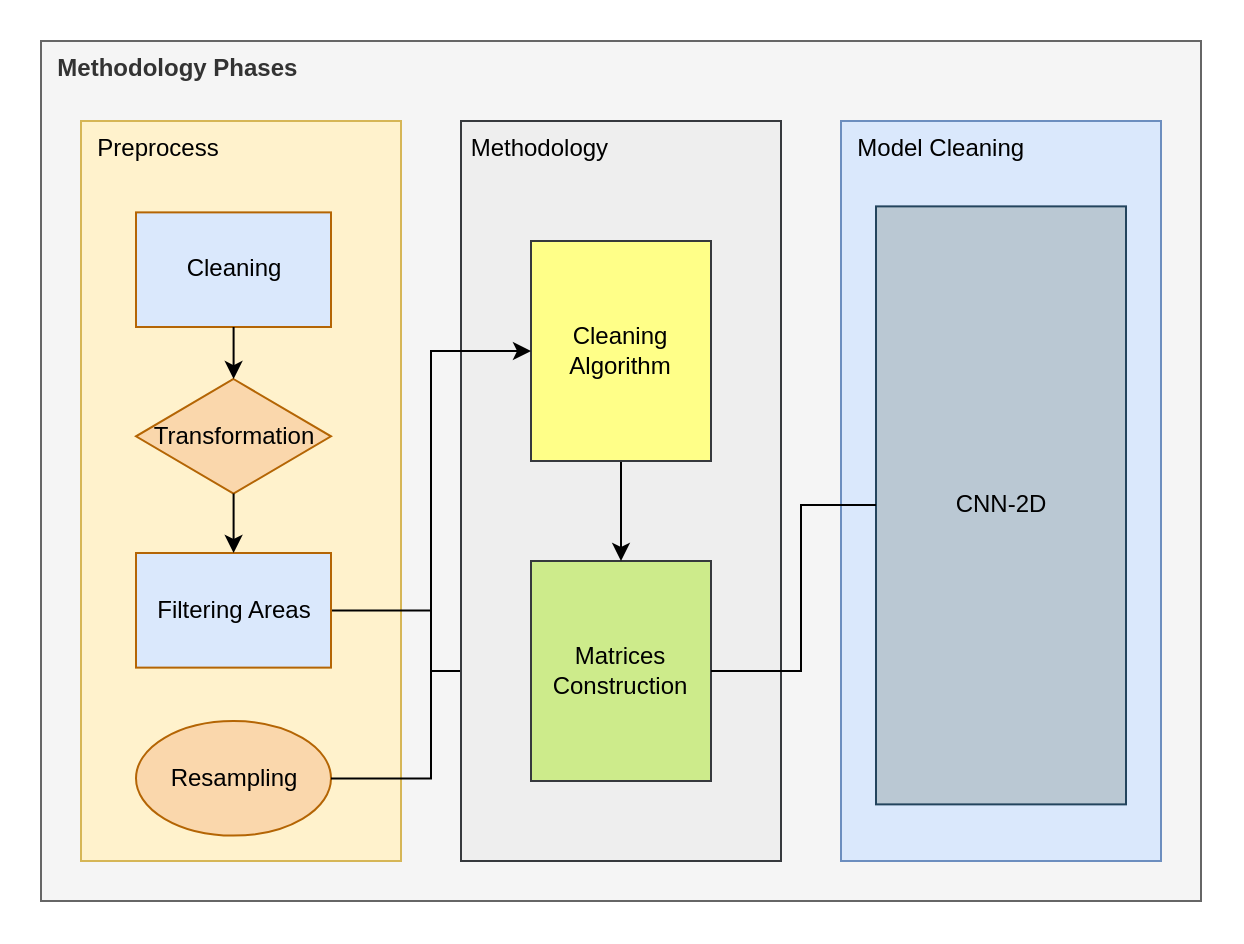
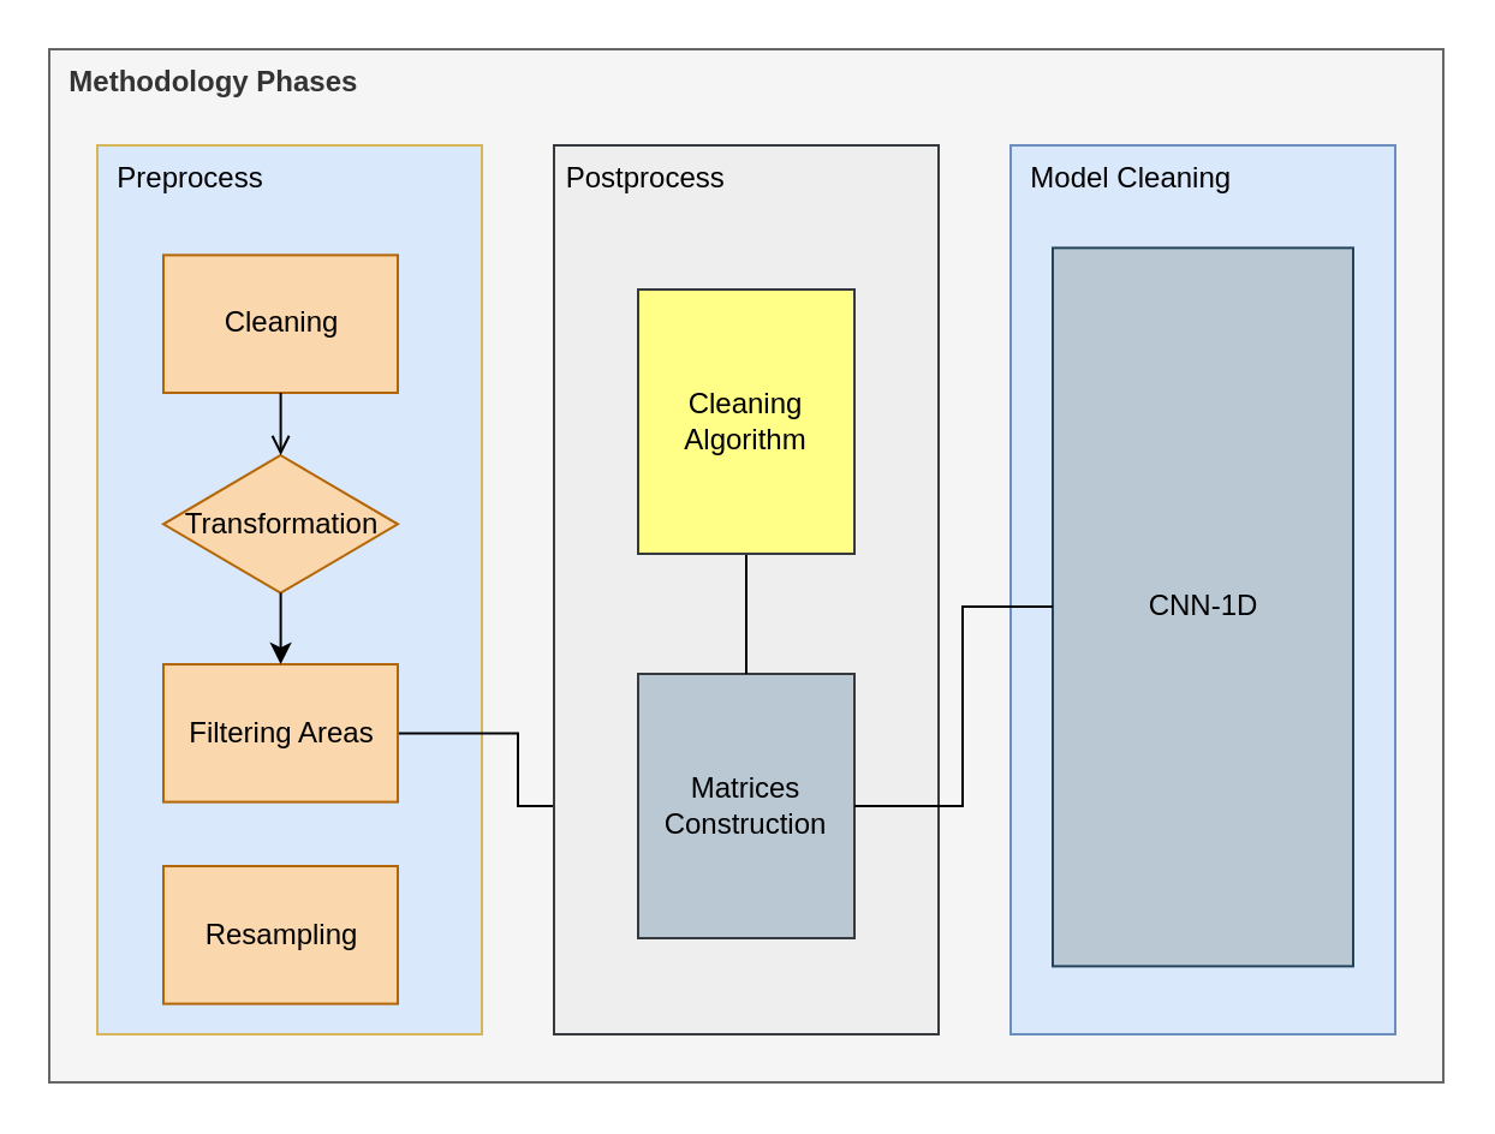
  <mxCell id="0" />
  <mxCell id="1" parent="0" />
  <mxCell id="2" value="&lt;b&gt;&amp;nbsp; Methodology Phases&lt;/b&gt;" style="rounded=0;whiteSpace=wrap;html=1;fillColor=#f5f5f5;fontColor=#333333;strokeColor=#666666;verticalAlign=top;align=left;" parent="1" vertex="1"><mxGeometry x="20" y="20" width="580" height="430" as="geometry" /></mxCell>
  <mxCell id="3" value="" style="group" parent="1" vertex="1" connectable="0"><mxGeometry x="40" y="60" width="160" height="370" as="geometry" /></mxCell>
- <mxCell id="4" value="&amp;nbsp; Preprocess" style="rounded=0;whiteSpace=wrap;html=1;fillColor=#fff2cc;strokeColor=#d6b656;verticalAlign=top;align=left;" parent="3" vertex="1"><mxGeometry width="160" height="370" as="geometry" /></mxCell>
- <mxCell id="5" value="Cleaning" style="rounded=0;whiteSpace=wrap;html=1;fillColor=#dae8fc;strokeColor=#b46504;" parent="3" vertex="1"><mxGeometry x="27.5" y="45.69" width="97.5" height="57.31" as="geometry" /></mxCell>
+ <mxCell id="4" value="&amp;nbsp; Preprocess" style="rounded=0;whiteSpace=wrap;html=1;fillColor=#dae8fc;strokeColor=#d6b656;verticalAlign=top;align=left;" parent="3" vertex="1"><mxGeometry width="160" height="370" as="geometry" /></mxCell>
+ <mxCell id="5" value="Cleaning" style="rounded=0;whiteSpace=wrap;html=1;fillColor=#fad7ac;strokeColor=#b46504;" parent="3" vertex="1"><mxGeometry x="27.5" y="45.69" width="97.5" height="57.31" as="geometry" /></mxCell>
  <mxCell id="6" value="Transformation" style="rhombus;whiteSpace=wrap;html=1;fillColor=#fad7ac;strokeColor=#b46504;" parent="3" vertex="1"><mxGeometry x="27.5" y="129" width="97.5" height="57.31" as="geometry" /></mxCell>
  <mxCell id="7" value="" style="edgeStyle=orthogonalEdgeStyle;rounded=0;orthogonalLoop=1;jettySize=auto;html=1;" parent="3" source="8" target="14" edge="1"><mxGeometry relative="1" as="geometry" /></mxCell>
- <mxCell id="8" value="Filtering Areas" style="rounded=0;whiteSpace=wrap;html=1;fillColor=#dae8fc;strokeColor=#b46504;" parent="3" vertex="1"><mxGeometry x="27.5" y="215.996" width="97.5" height="57.31" as="geometry" /></mxCell>
- <mxCell id="9" value="" style="edgeStyle=orthogonalEdgeStyle;rounded=0;orthogonalLoop=1;jettySize=auto;html=1;" parent="3" source="5" target="6" edge="1"><mxGeometry relative="1" as="geometry" /></mxCell>
+ <mxCell id="8" value="Filtering Areas" style="rounded=0;whiteSpace=wrap;html=1;fillColor=#fad7ac;strokeColor=#b46504;" parent="3" vertex="1"><mxGeometry x="27.5" y="215.996" width="97.5" height="57.31" as="geometry" /></mxCell>
+ <mxCell id="9" value="" style="edgeStyle=orthogonalEdgeStyle;rounded=0;orthogonalLoop=1;jettySize=auto;html=1;endArrow=open;" parent="3" source="5" target="6" edge="1"><mxGeometry relative="1" as="geometry" /></mxCell>
  <mxCell id="10" value="" style="edgeStyle=orthogonalEdgeStyle;rounded=0;orthogonalLoop=1;jettySize=auto;html=1;" parent="3" source="6" target="8" edge="1"><mxGeometry relative="1" as="geometry" /></mxCell>
- <mxCell id="11" value="Resampling" style="ellipse;whiteSpace=wrap;html=1;fillColor=#fad7ac;strokeColor=#b46504;" parent="3" vertex="1"><mxGeometry x="27.5" y="299.996" width="97.5" height="57.31" as="geometry" /></mxCell>
+ <mxCell id="11" value="Resampling" style="rounded=0;whiteSpace=wrap;html=1;fillColor=#fad7ac;strokeColor=#b46504;" parent="3" vertex="1"><mxGeometry x="27.5" y="299.996" width="97.5" height="57.31" as="geometry" /></mxCell>
  <mxCell id="12" value="" style="group" parent="1" vertex="1" connectable="0"><mxGeometry x="230" y="60" width="190" height="370" as="geometry" /></mxCell>
- <mxCell id="13" value="&amp;nbsp;Methodology" style="rounded=0;whiteSpace=wrap;html=1;fillColor=#eeeeee;strokeColor=#36393d;verticalAlign=top;align=left;" parent="12" vertex="1"><mxGeometry width="160" height="370.0" as="geometry" /></mxCell>
- <mxCell id="14" value="Matrices Construction" style="rounded=0;whiteSpace=wrap;html=1;fillColor=#cdeb8b;strokeColor=#36393d;" parent="12" vertex="1"><mxGeometry x="34.996" y="219.996" width="90" height="110" as="geometry" /></mxCell>
- <mxCell id="15" value="" style="edgeStyle=orthogonalEdgeStyle;rounded=0;orthogonalLoop=1;jettySize=auto;html=1;" parent="12" source="16" target="14" edge="1"><mxGeometry relative="1" as="geometry" /></mxCell>
+ <mxCell id="13" value="&amp;nbsp;Postprocess" style="rounded=0;whiteSpace=wrap;html=1;fillColor=#eeeeee;strokeColor=#36393d;verticalAlign=top;align=left;" parent="12" vertex="1"><mxGeometry width="160" height="370.0" as="geometry" /></mxCell>
+ <mxCell id="14" value="Matrices Construction" style="rounded=0;whiteSpace=wrap;html=1;fillColor=#bac8d3;strokeColor=#36393d;" parent="12" vertex="1"><mxGeometry x="34.996" y="219.996" width="90" height="110" as="geometry" /></mxCell>
+ <mxCell id="15" value="" style="edgeStyle=orthogonalEdgeStyle;rounded=0;orthogonalLoop=1;jettySize=auto;html=1;endArrow=none;" parent="12" source="16" target="14" edge="1"><mxGeometry relative="1" as="geometry" /></mxCell>
  <mxCell id="16" value="Cleaning Algorithm" style="rounded=0;whiteSpace=wrap;html=1;fillColor=#ffff88;strokeColor=#36393d;" parent="12" vertex="1"><mxGeometry x="35" y="60" width="90" height="110" as="geometry" /></mxCell>
  <mxCell id="17" value="&amp;nbsp; Model Cleaning" style="rounded=0;whiteSpace=wrap;html=1;fillColor=#dae8fc;strokeColor=#6c8ebf;verticalAlign=top;align=left;" parent="1" vertex="1"><mxGeometry x="420" y="60" width="160" height="370" as="geometry" /></mxCell>
  <mxCell id="18" value="" style="group" parent="1" vertex="1" connectable="0"><mxGeometry x="437.5" y="84" width="125" height="320" as="geometry" /></mxCell>
- <mxCell id="19" value="CNN-2D" style="rounded=0;whiteSpace=wrap;html=1;fillColor=#bac8d3;strokeColor=#23445d;" parent="18" vertex="1"><mxGeometry y="18.69" width="125" height="299" as="geometry" /></mxCell>
- <mxCell id="20" value="" style="edgeStyle=orthogonalEdgeStyle;rounded=0;orthogonalLoop=1;jettySize=auto;html=1;entryX=0;entryY=0.5;entryDx=0;entryDy=0;" parent="1" source="11" target="16" edge="1"><mxGeometry relative="1" as="geometry" /></mxCell>
+ <mxCell id="19" value="CNN-1D" style="rounded=0;whiteSpace=wrap;html=1;fillColor=#bac8d3;strokeColor=#23445d;" parent="18" vertex="1"><mxGeometry y="18.69" width="125" height="299" as="geometry" /></mxCell>
  <mxCell id="21" value="" style="edgeStyle=orthogonalEdgeStyle;rounded=0;orthogonalLoop=1;jettySize=auto;html=1;endArrow=none;" parent="1" source="14" target="19" edge="1"><mxGeometry relative="1" as="geometry"><Array as="points"><mxPoint x="400" y="335" /><mxPoint x="400" y="252" /></Array></mxGeometry></mxCell>
